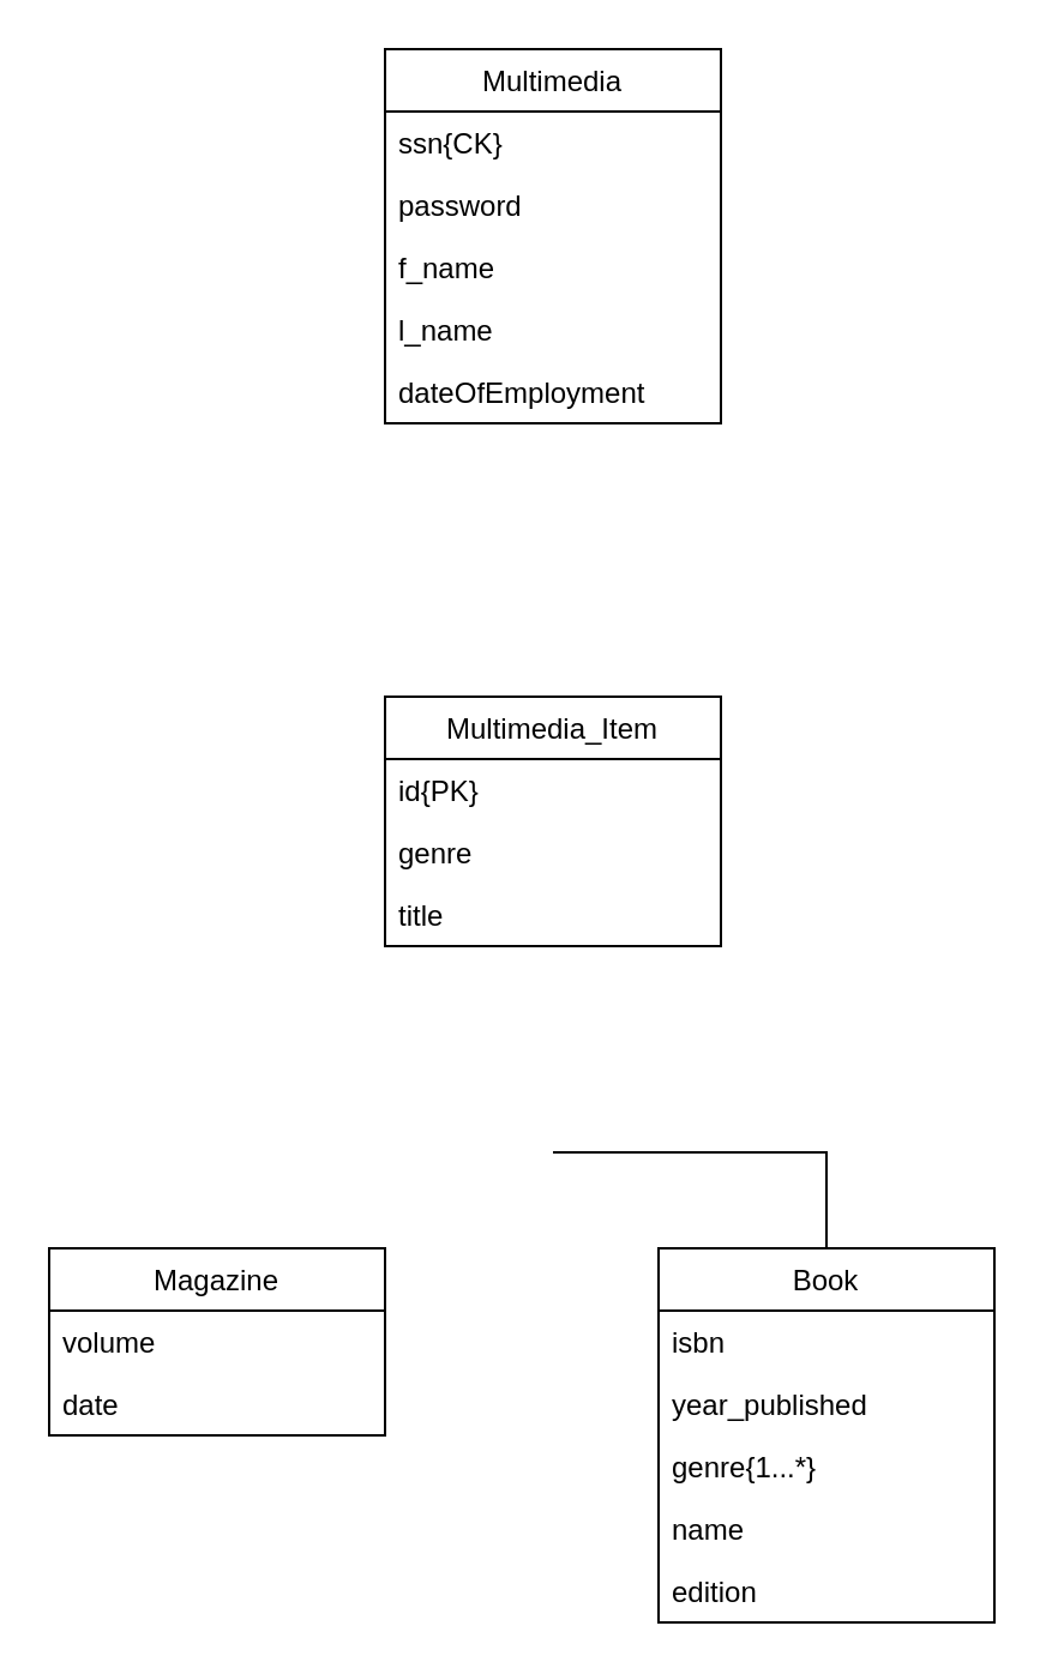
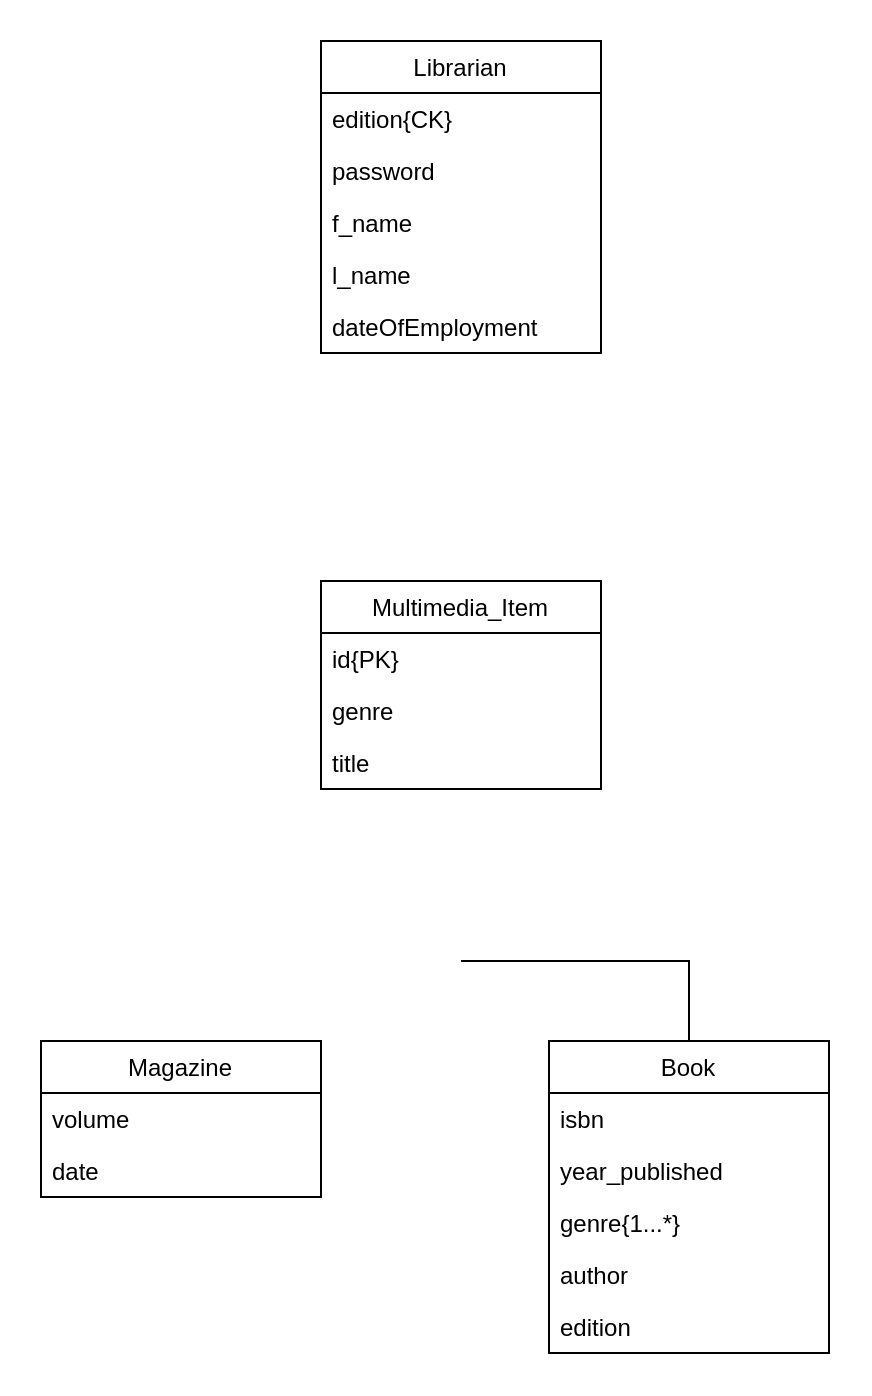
  <mxCell id="0" />
  <mxCell id="1" parent="0" />
- <mxCell id="2" value="Multimedia" style="swimlane;fontStyle=0;childLayout=stackLayout;horizontal=1;startSize=26;fillColor=none;horizontalStack=0;resizeParent=1;resizeParentMax=0;resizeLast=0;collapsible=1;marginBottom=0;" parent="1" vertex="1"><mxGeometry x="160" y="20" width="140" height="156" as="geometry" /></mxCell>
- <mxCell id="3" value="ssn{CK}" style="text;strokeColor=none;fillColor=none;align=left;verticalAlign=top;spacingLeft=4;spacingRight=4;overflow=hidden;rotatable=0;points=[[0,0.5],[1,0.5]];portConstraint=eastwest;" parent="2" vertex="1"><mxGeometry y="26" width="140" height="26" as="geometry" /></mxCell>
+ <mxCell id="2" value="Librarian" style="swimlane;fontStyle=0;childLayout=stackLayout;horizontal=1;startSize=26;fillColor=none;horizontalStack=0;resizeParent=1;resizeParentMax=0;resizeLast=0;collapsible=1;marginBottom=0;" parent="1" vertex="1"><mxGeometry x="160" y="20" width="140" height="156" as="geometry" /></mxCell>
+ <mxCell id="3" value="edition{CK}" style="text;strokeColor=none;fillColor=none;align=left;verticalAlign=top;spacingLeft=4;spacingRight=4;overflow=hidden;rotatable=0;points=[[0,0.5],[1,0.5]];portConstraint=eastwest;" parent="2" vertex="1"><mxGeometry y="26" width="140" height="26" as="geometry" /></mxCell>
  <mxCell id="4" value="password" style="text;strokeColor=none;fillColor=none;align=left;verticalAlign=top;spacingLeft=4;spacingRight=4;overflow=hidden;rotatable=0;points=[[0,0.5],[1,0.5]];portConstraint=eastwest;" parent="2" vertex="1"><mxGeometry y="52" width="140" height="26" as="geometry" /></mxCell>
  <mxCell id="5" value="f_name" style="text;strokeColor=none;fillColor=none;align=left;verticalAlign=top;spacingLeft=4;spacingRight=4;overflow=hidden;rotatable=0;points=[[0,0.5],[1,0.5]];portConstraint=eastwest;" parent="2" vertex="1"><mxGeometry y="78" width="140" height="26" as="geometry" /></mxCell>
  <mxCell id="6" value="l_name" style="text;strokeColor=none;fillColor=none;align=left;verticalAlign=top;spacingLeft=4;spacingRight=4;overflow=hidden;rotatable=0;points=[[0,0.5],[1,0.5]];portConstraint=eastwest;" parent="2" vertex="1"><mxGeometry y="104" width="140" height="26" as="geometry" /></mxCell>
  <mxCell id="7" value="dateOfEmployment" style="text;strokeColor=none;fillColor=none;align=left;verticalAlign=top;spacingLeft=4;spacingRight=4;overflow=hidden;rotatable=0;points=[[0,0.5],[1,0.5]];portConstraint=eastwest;" parent="2" vertex="1"><mxGeometry y="130" width="140" height="26" as="geometry" /></mxCell>
  <mxCell id="8" value="Multimedia_Item" style="swimlane;fontStyle=0;childLayout=stackLayout;horizontal=1;startSize=26;fillColor=none;horizontalStack=0;resizeParent=1;resizeParentMax=0;resizeLast=0;collapsible=1;marginBottom=0;" parent="1" vertex="1"><mxGeometry x="160" y="290" width="140" height="104" as="geometry" /></mxCell>
  <mxCell id="9" value="id{PK}" style="text;strokeColor=none;fillColor=none;align=left;verticalAlign=top;spacingLeft=4;spacingRight=4;overflow=hidden;rotatable=0;points=[[0,0.5],[1,0.5]];portConstraint=eastwest;" parent="8" vertex="1"><mxGeometry y="26" width="140" height="26" as="geometry" /></mxCell>
  <mxCell id="10" value="genre" style="text;strokeColor=none;fillColor=none;align=left;verticalAlign=top;spacingLeft=4;spacingRight=4;overflow=hidden;rotatable=0;points=[[0,0.5],[1,0.5]];portConstraint=eastwest;" parent="8" vertex="1"><mxGeometry y="52" width="140" height="26" as="geometry" /></mxCell>
  <mxCell id="11" value="title" style="text;strokeColor=none;fillColor=none;align=left;verticalAlign=top;spacingLeft=4;spacingRight=4;overflow=hidden;rotatable=0;points=[[0,0.5],[1,0.5]];portConstraint=eastwest;" parent="8" vertex="1"><mxGeometry y="78" width="140" height="26" as="geometry" /></mxCell>
  <mxCell id="12" value="Magazine" style="swimlane;fontStyle=0;childLayout=stackLayout;horizontal=1;startSize=26;fillColor=none;horizontalStack=0;resizeParent=1;resizeParentMax=0;resizeLast=0;collapsible=1;marginBottom=0;" parent="1" vertex="1"><mxGeometry x="20" y="520" width="140" height="78" as="geometry" /></mxCell>
  <mxCell id="13" value="volume" style="text;strokeColor=none;fillColor=none;align=left;verticalAlign=top;spacingLeft=4;spacingRight=4;overflow=hidden;rotatable=0;points=[[0,0.5],[1,0.5]];portConstraint=eastwest;" parent="12" vertex="1"><mxGeometry y="26" width="140" height="26" as="geometry" /></mxCell>
  <mxCell id="14" value="date" style="text;strokeColor=none;fillColor=none;align=left;verticalAlign=top;spacingLeft=4;spacingRight=4;overflow=hidden;rotatable=0;points=[[0,0.5],[1,0.5]];portConstraint=eastwest;" parent="12" vertex="1"><mxGeometry y="52" width="140" height="26" as="geometry" /></mxCell>
  <mxCell id="15" value="Book" style="swimlane;fontStyle=0;childLayout=stackLayout;horizontal=1;startSize=26;fillColor=none;horizontalStack=0;resizeParent=1;resizeParentMax=0;resizeLast=0;collapsible=1;marginBottom=0;" parent="1" vertex="1"><mxGeometry x="274" y="520" width="140" height="156" as="geometry" /></mxCell>
  <mxCell id="16" value="isbn" style="text;strokeColor=none;fillColor=none;align=left;verticalAlign=top;spacingLeft=4;spacingRight=4;overflow=hidden;rotatable=0;points=[[0,0.5],[1,0.5]];portConstraint=eastwest;" parent="15" vertex="1"><mxGeometry y="26" width="140" height="26" as="geometry" /></mxCell>
  <mxCell id="17" value="year_published" style="text;strokeColor=none;fillColor=none;align=left;verticalAlign=top;spacingLeft=4;spacingRight=4;overflow=hidden;rotatable=0;points=[[0,0.5],[1,0.5]];portConstraint=eastwest;" parent="15" vertex="1"><mxGeometry y="52" width="140" height="26" as="geometry" /></mxCell>
  <mxCell id="18" value="genre{1...*}" style="text;strokeColor=none;fillColor=none;align=left;verticalAlign=top;spacingLeft=4;spacingRight=4;overflow=hidden;rotatable=0;points=[[0,0.5],[1,0.5]];portConstraint=eastwest;" parent="15" vertex="1"><mxGeometry y="78" width="140" height="26" as="geometry" /></mxCell>
- <mxCell id="19" value="name" style="text;strokeColor=none;fillColor=none;align=left;verticalAlign=top;spacingLeft=4;spacingRight=4;overflow=hidden;rotatable=0;points=[[0,0.5],[1,0.5]];portConstraint=eastwest;" parent="15" vertex="1"><mxGeometry y="104" width="140" height="26" as="geometry" /></mxCell>
+ <mxCell id="19" value="author" style="text;strokeColor=none;fillColor=none;align=left;verticalAlign=top;spacingLeft=4;spacingRight=4;overflow=hidden;rotatable=0;points=[[0,0.5],[1,0.5]];portConstraint=eastwest;" parent="15" vertex="1"><mxGeometry y="104" width="140" height="26" as="geometry" /></mxCell>
  <mxCell id="20" value="edition" style="text;strokeColor=none;fillColor=none;align=left;verticalAlign=top;spacingLeft=4;spacingRight=4;overflow=hidden;rotatable=0;points=[[0,0.5],[1,0.5]];portConstraint=eastwest;" parent="15" vertex="1"><mxGeometry y="130" width="140" height="26" as="geometry" /></mxCell>
  <mxCell id="21" value="" style="endArrow=none;html=1;rounded=0;exitX=0.5;exitY=0;exitDx=0;exitDy=0;" parent="1" source="15" edge="1"><mxGeometry width="50" height="50" relative="1" as="geometry"><mxPoint x="310" y="500" as="sourcePoint" /><mxPoint x="230" y="480" as="targetPoint" /><Array as="points"><mxPoint x="344" y="480" /></Array></mxGeometry></mxCell>
